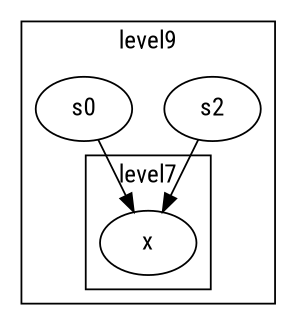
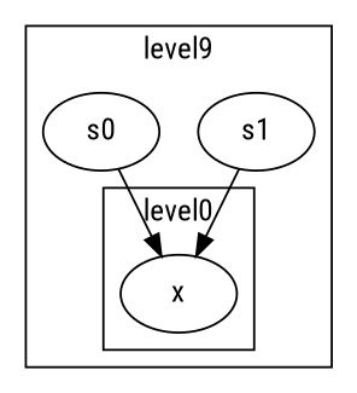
  digraph {
    fontname="Roboto Condensed"
    nodesep=0.25
    ranksep=0.25
    node [fontname="Roboto Condensed"]
    edge [fontname="Roboto Condensed"]
    n1 [label=x]
-   n2 [label=s2]
+   n2 [label=s1]
    n3 [label=s0]
    subgraph cluster_1 {
      label=level9
      n2
      n3
      subgraph cluster_2 {
-       label=level7
+       label=level0
        n1
      }
    }
    n2 -> n1
    n3 -> n1
  }
